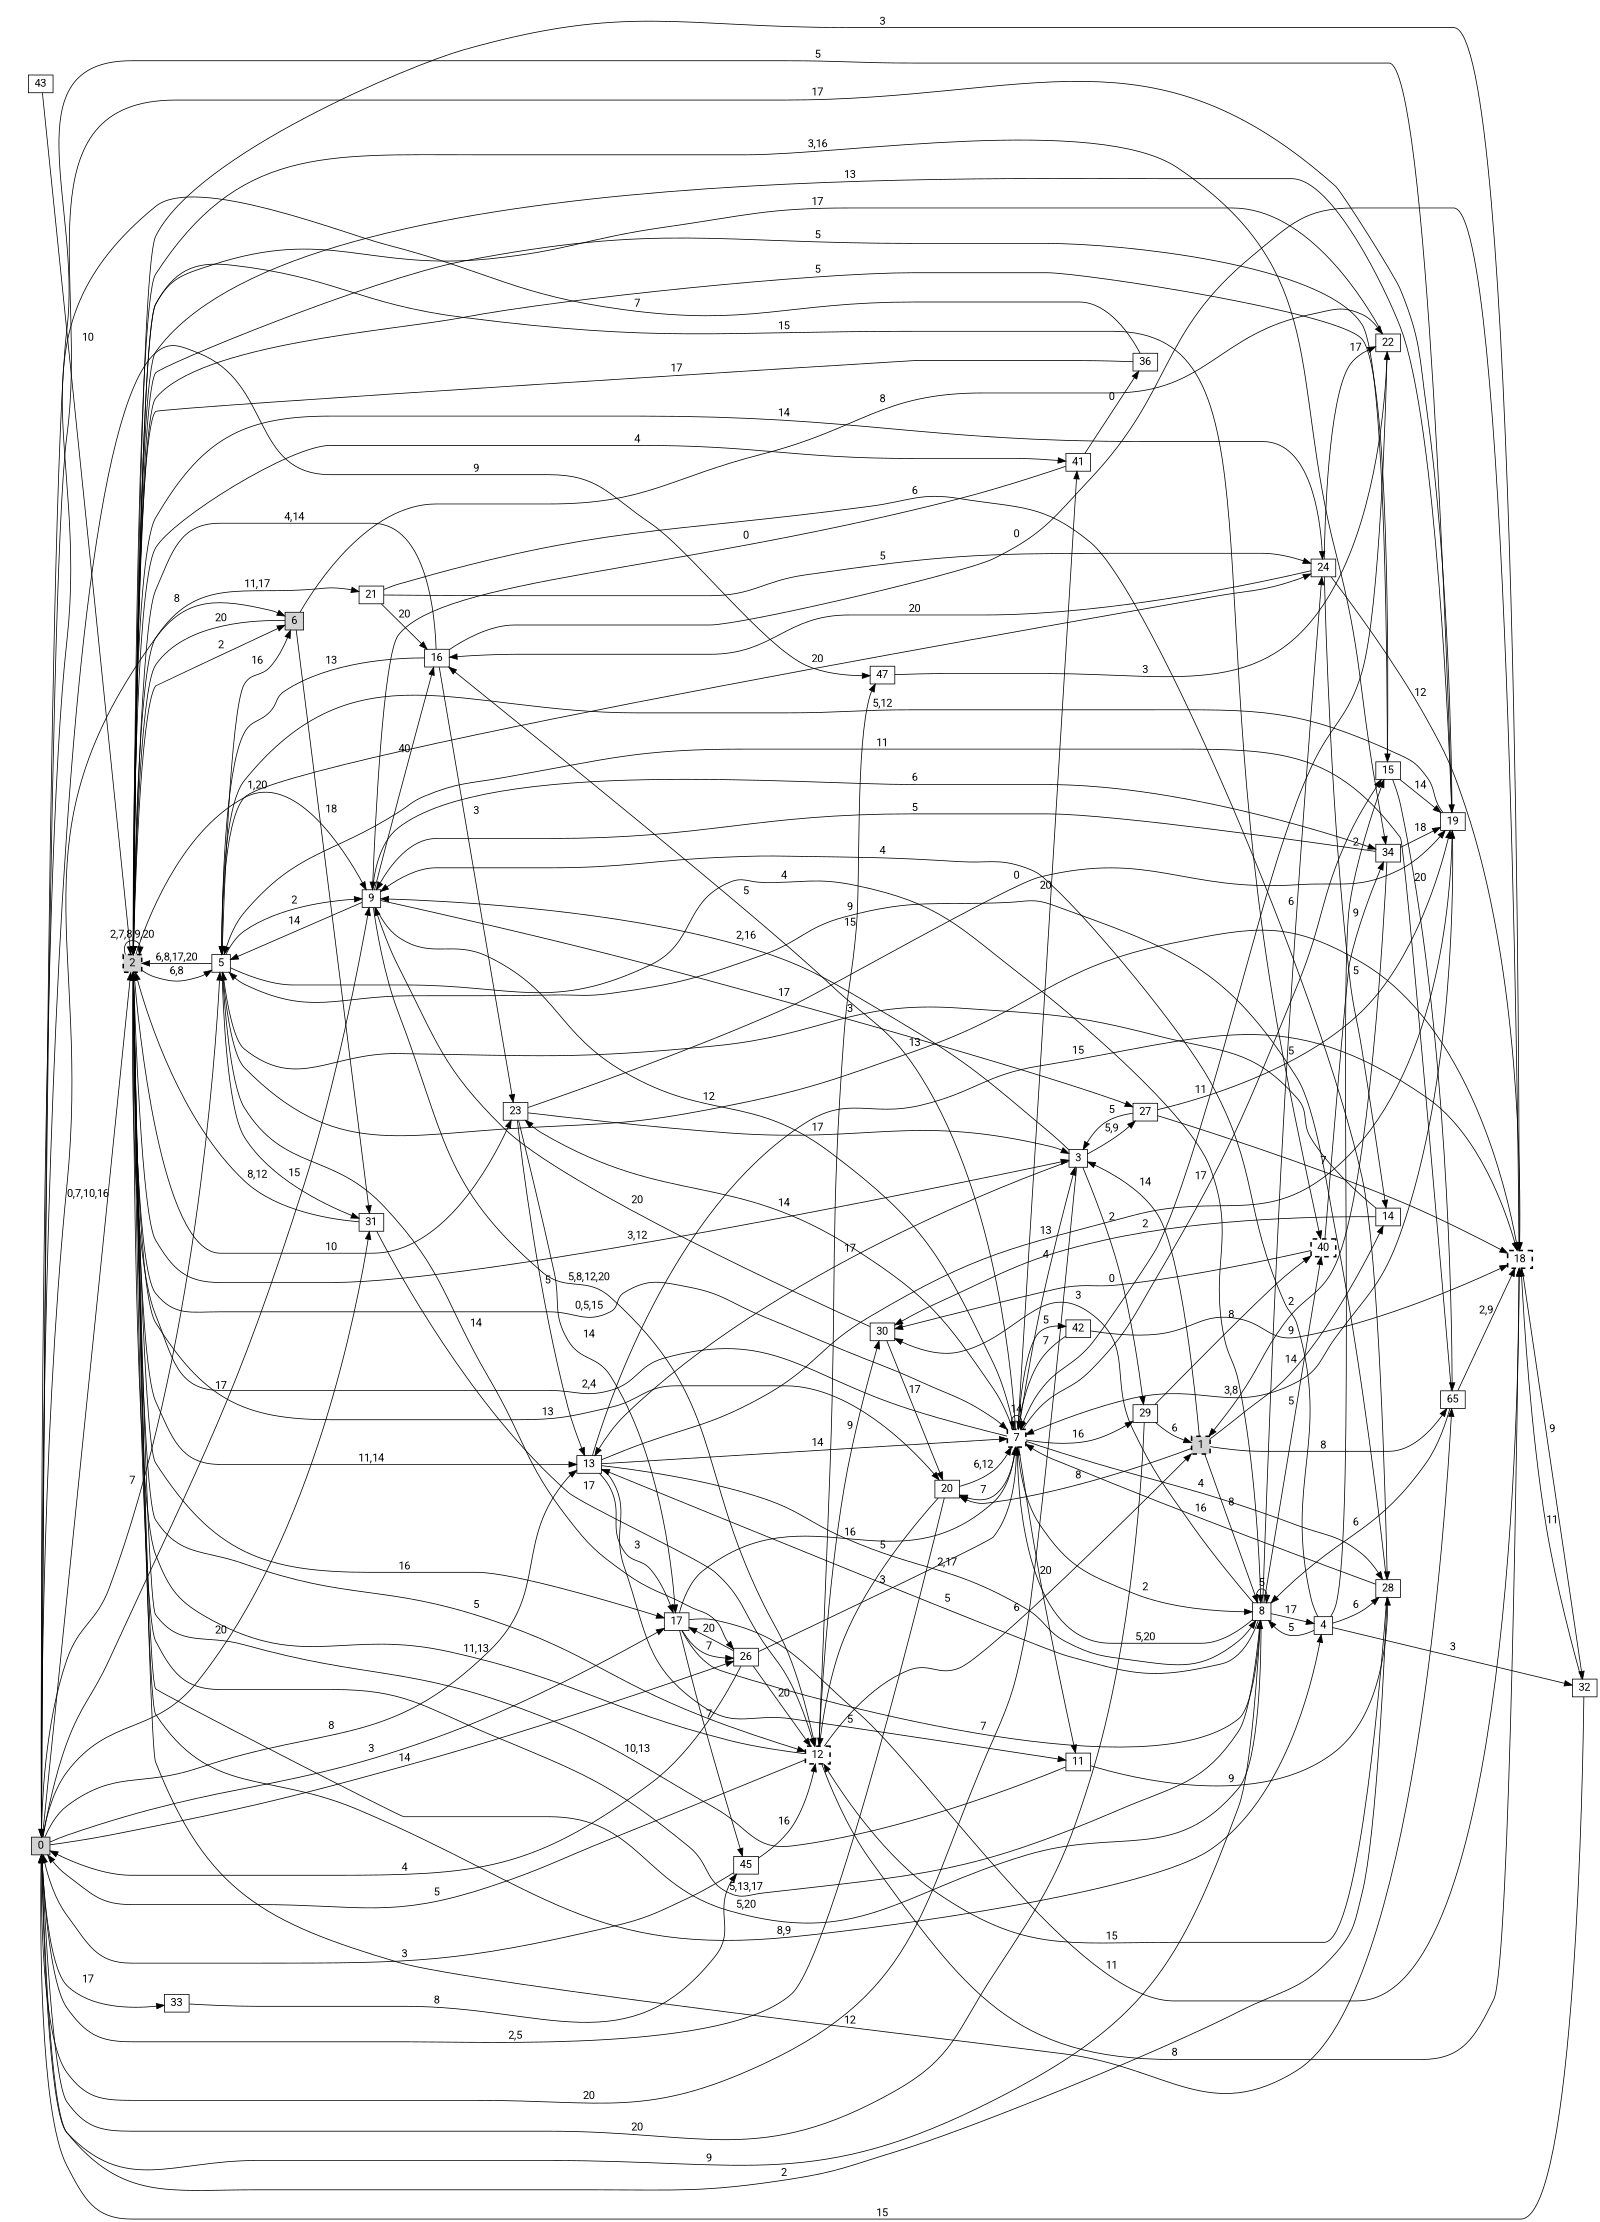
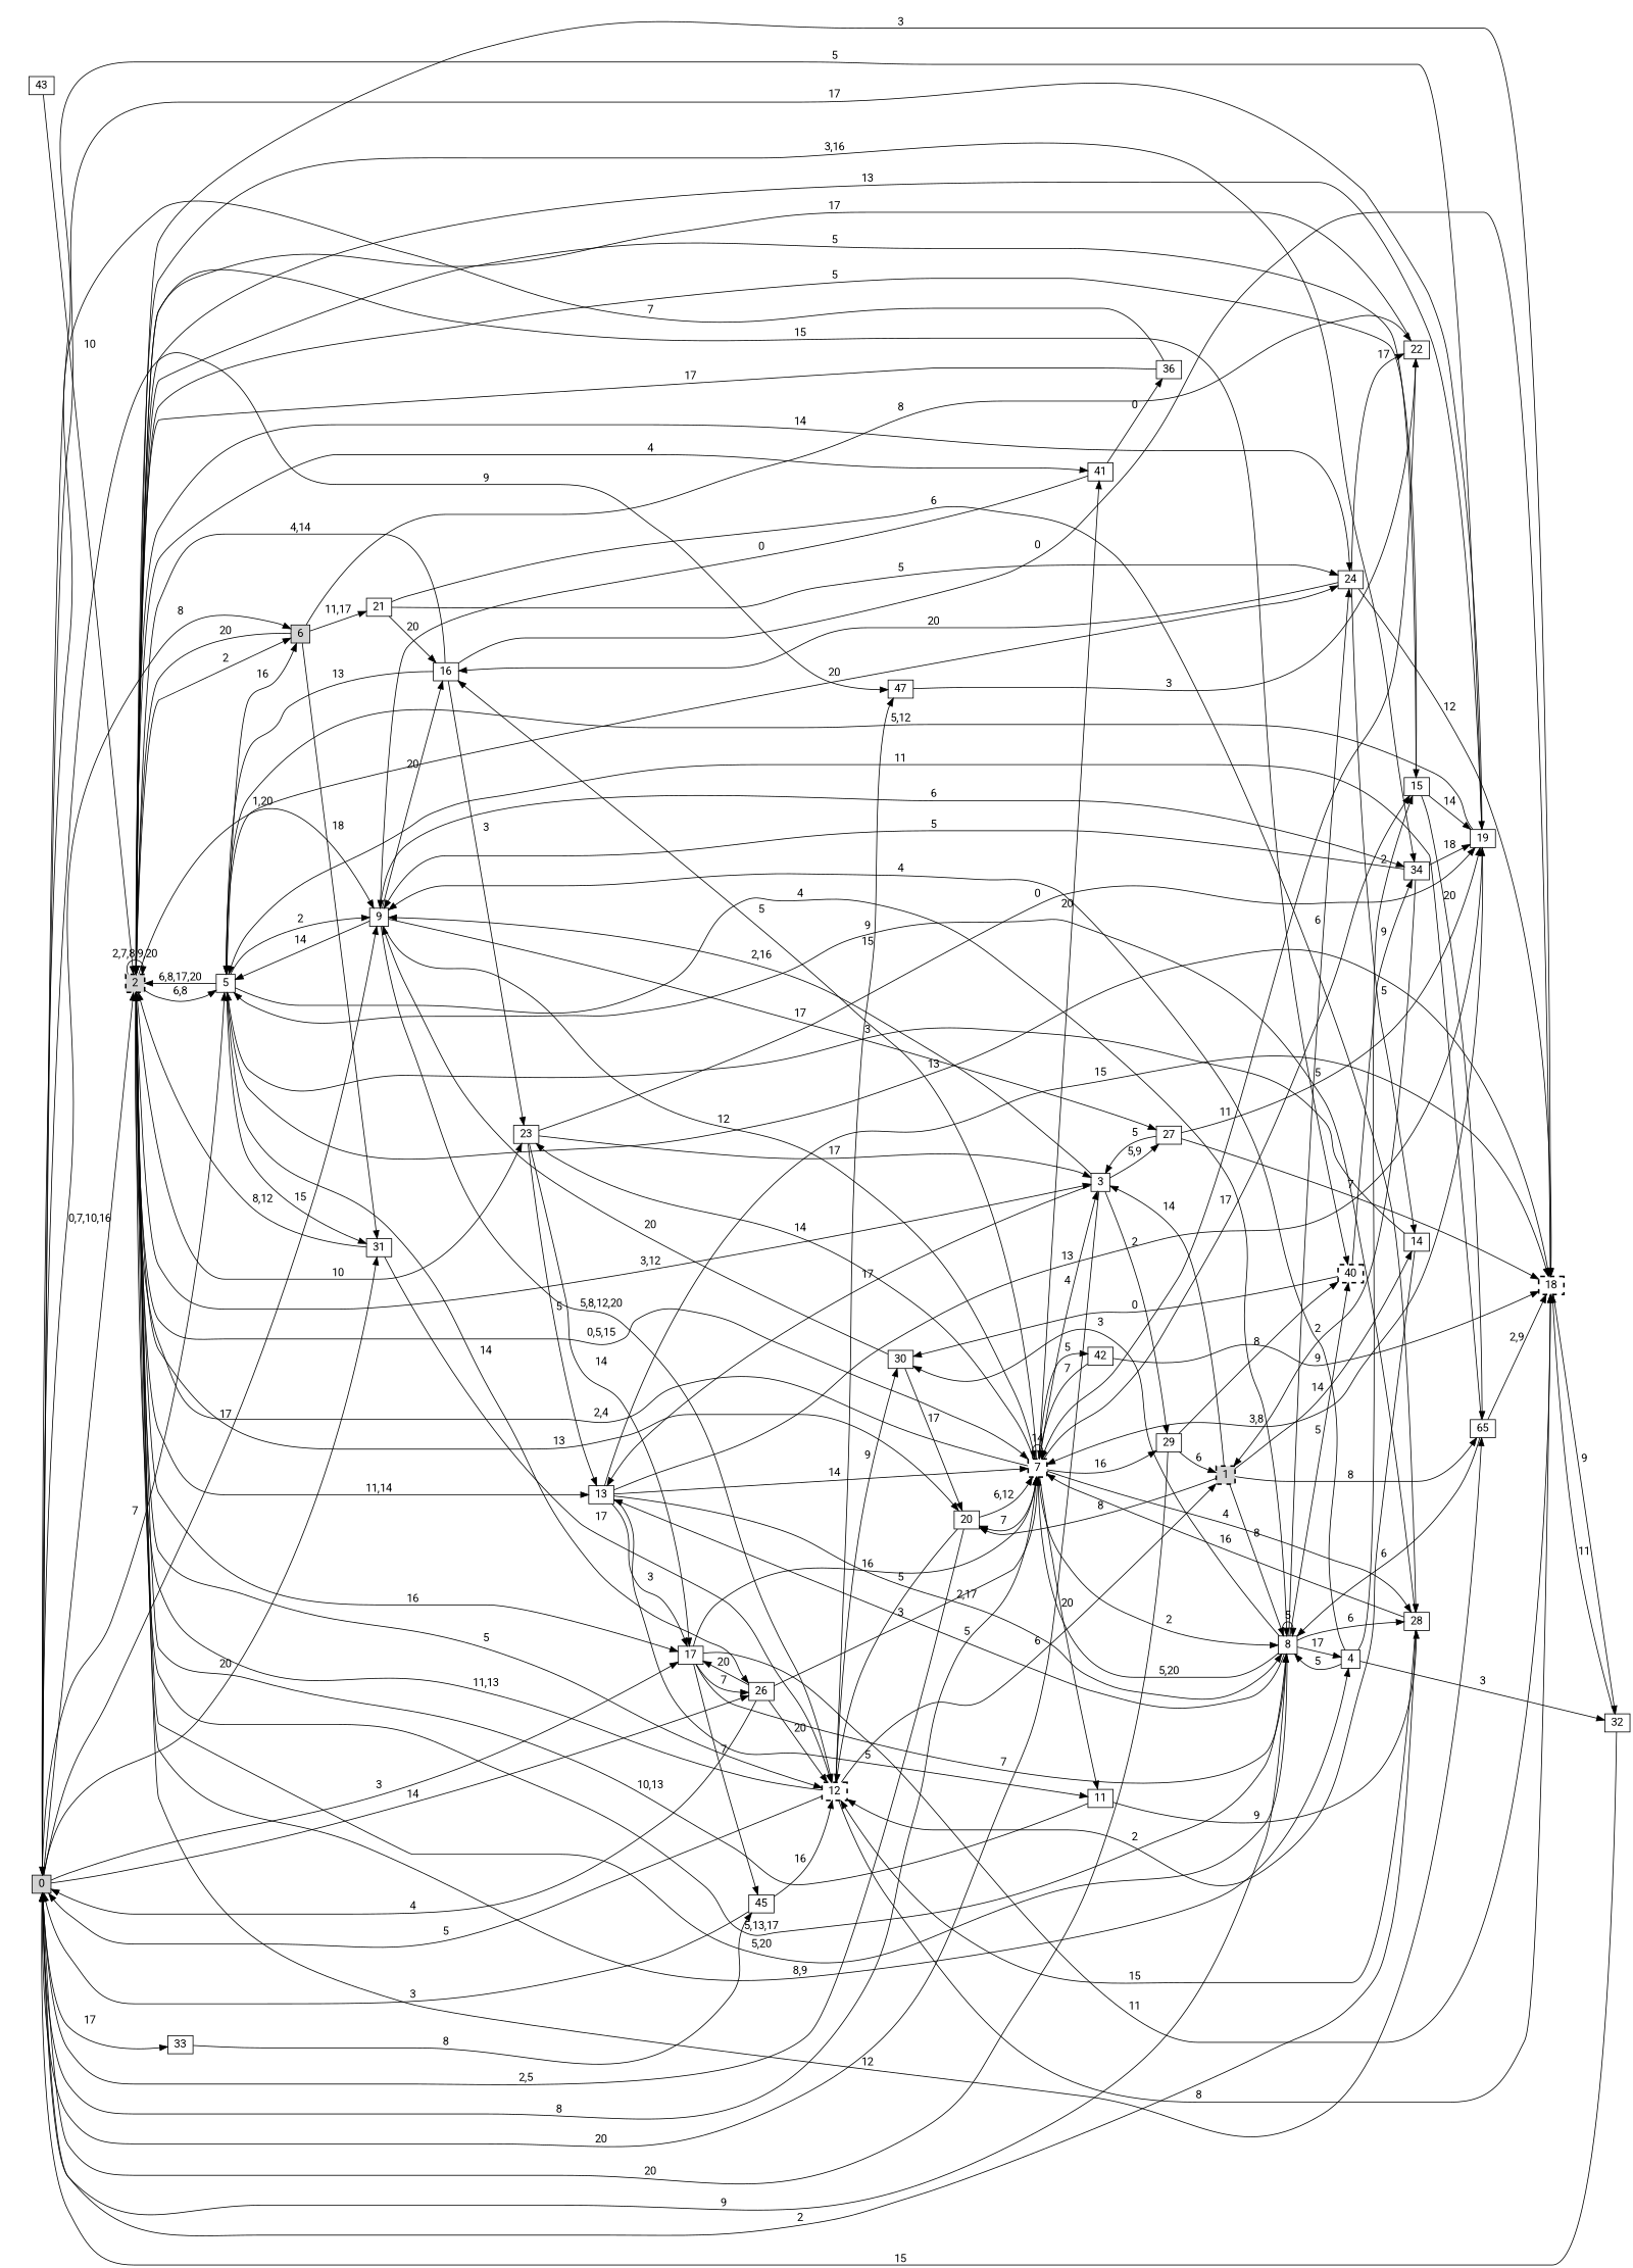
  digraph {
    fontname=Roboto
    rankdir=LR
    node [fontname=Roboto shape=box]
    edge [fontname=Roboto]
    n1 [height=0.1 label=0 style=filled width=0.1]
    n2 [height=0.1 label=2 style="filled,bold,dashed" width=0.1]
    n3 [height=0.1 label=5 width=0.1]
    n4 [height=0.1 label=9 width=0.1]
    n5 [height=0.1 label=13 width=0.1]
    n6 [height=0.1 label=17 width=0.1]
    n7 [height=0.1 label=19 width=0.1]
    n8 [height=0.1 label=26 width=0.1]
    n9 [height=0.1 label=31 width=0.1]
    n10 [height=0.1 label=33 width=0.1]
    n11 [height=0.1 label=47 width=0.1]
    n12 [height=0.1 label=6 style=filled width=0.1]
    n13 [height=0.1 label=3 width=0.1]
    n14 [height=0.1 label=8 width=0.1]
    n15 [height=0.1 label=20 width=0.1]
    n16 [height=0.1 label=65 width=0.1]
    n17 [height=0.1 label=4 width=0.1]
    n18 [height=0.1 label=7 style="bold,dashed" width=0.1]
    n19 [height=0.1 label=12 style="bold,dashed" width=0.1]
    n20 [height=0.1 label=15 width=0.1]
    n21 [height=0.1 label=21 width=0.1]
    n22 [height=0.1 label=23 width=0.1]
    n23 [height=0.1 label=24 width=0.1]
    n24 [height=0.1 label=34 width=0.1]
    n25 [height=0.1 label=40 style="bold,dashed" width=0.1]
    n26 [height=0.1 label=41 width=0.1]
    n27 [height=0.1 label=18 style="bold,dashed" width=0.1]
    n28 [height=0.1 label=27 width=0.1]
    n29 [height=0.1 label=16 width=0.1]
    n30 [height=0.1 label=11 width=0.1]
    n31 [height=0.1 label=45 width=0.1]
    n32 [height=0.1 label=22 width=0.1]
    n33 [height=0.1 label=43 width=0.1]
    n34 [height=0.1 label=1 style="filled,bold,dashed" width=0.1]
    n35 [height=0.1 label=14 width=0.1]
    n36 [height=0.1 label=29 width=0.1]
    n37 [height=0.1 label=30 width=0.1]
    n38 [height=0.1 label=28 width=0.1]
    n39 [height=0.1 label=32 width=0.1]
    n40 [height=0.1 label=42 width=0.1]
    n41 [height=0.1 label=36 width=0.1]
    n1 -> n2 [label="0,7,10,16"]
    n1 -> n3 [label=7]
    n1 -> n4 [label=17]
-   n1 -> n5 [label=8]
+   n1 -> n18 [label=8]
    n1 -> n6 [label=3]
    n1 -> n7 [label=5]
    n1 -> n8 [label=14]
    n1 -> n9 [label=20]
    n1 -> n10 [label=17]
    n1 -> n11 [label=9]
    n1 -> n12 [label=8]
    n2 -> n2 [label="2,7,8,9,20"]
    n2 -> n3 [label="6,8"]
    n2 -> n4 [label="1,20"]
    n2 -> n5 [label="11,14"]
    n2 -> n6 [label=16]
    n2 -> n12 [label=2]
    n2 -> n13 [label="3,12"]
    n2 -> n14 [label="5,13,17"]
    n2 -> n15 [label=13]
    n2 -> n16 [label=12]
    n2 -> n17 [label="8,9"]
    n2 -> n18 [label="0,5,15"]
    n2 -> n19 [label=5]
    n2 -> n20 [label=5]
-   n2 -> n21 [label="11,17"]
+   n12 -> n21 [label="11,17"]
    n2 -> n22 [label=10]
    n2 -> n23 [label=14]
    n2 -> n24 [label="3,16"]
    n2 -> n25 [label=15]
    n2 -> n26 [label=4]
    n3 -> n2 [label="6,8,17,20"]
    n3 -> n4 [label=2]
    n3 -> n8 [label=14]
    n3 -> n9 [label=15]
    n3 -> n12 [label=16]
    n3 -> n14 [label=4]
    n3 -> n23 [label=20]
    n3 -> n27 [label=13]
    n4 -> n3 [label=14]
    n4 -> n18 [label=12]
    n4 -> n19 [label="5,8,12,20"]
    n4 -> n24 [label=6]
    n4 -> n28 [label=17]
-   n4 -> n29 [label=40]
+   n4 -> n29 [label=20]
    n5 -> n6 [label=3]
    n5 -> n7 [label=13]
    n5 -> n14 [label="2,17"]
    n5 -> n18 [label=14]
    n5 -> n27 [label=15]
    n5 -> n30 [label=5]
    n6 -> n8 [label=7]
    n6 -> n14 [label=7]
    n6 -> n18 [label=16]
    n6 -> n27 [label=11]
    n6 -> n31 [label=7]
    n7 -> n1 [label=17]
    n7 -> n2 [label=13]
    n7 -> n3 [label="5,12"]
    n7 -> n18 [label="3,8"]
    n8 -> n1 [label=4]
    n8 -> n6 [label=20]
    n8 -> n18 [label=3]
    n8 -> n19 [label=20]
    n9 -> n2 [label="8,12"]
    n9 -> n19 [label=17]
    n10 -> n31 [label=8]
    n11 -> n32 [label=3]
    n12 -> n2 [label=20]
    n12 -> n9 [label=18]
    n12 -> n32 [label=8]
    n13 -> n1 [label=20]
    n13 -> n4 [label="2,16"]
    n13 -> n5 [label=17]
    n13 -> n28 [label="5,9"]
    n13 -> n36 [label=2]
    n14 -> n1 [label=9]
    n14 -> n2 [label="5,20"]
    n14 -> n5 [label=5]
    n14 -> n14 [label=5]
    n14 -> n17 [label=17]
    n14 -> n18 [label="5,20"]
    n14 -> n23 [label=6]
    n14 -> n25 [label=5]
    n14 -> n37 [label=3]
    n15 -> n1 [label="2,5"]
    n15 -> n18 [label="6,12"]
    n15 -> n19 [label=5]
    n16 -> n3 [label=11]
    n16 -> n14 [label=6]
    n16 -> n27 [label="2,9"]
    n17 -> n4 [label=4]
    n17 -> n14 [label=5]
    n17 -> n20 [label=2]
-   n17 -> n38 [label=6]
+   n14 -> n38 [label=6]
    n17 -> n39 [label=3]
    n18 -> n2 [label="2,4"]
    n18 -> n13 [label=4]
    n18 -> n14 [label=2]
    n18 -> n15 [label=7]
    n18 -> n18 [label=14]
    n18 -> n20 [label=17]
    n18 -> n22 [label=14]
    n18 -> n26 [label=20]
    n18 -> n29 [label=5]
    n18 -> n30 [label=20]
    n18 -> n36 [label=16]
    n18 -> n38 [label=4]
    n18 -> n40 [label=5]
    n19 -> n1 [label=5]
    n19 -> n2 [label="11,13"]
    n19 -> n11 [label=15]
    n19 -> n27 [label=8]
    n19 -> n34 [label=6]
    n19 -> n37 [label=9]
    n20 -> n2 [label=5]
    n20 -> n7 [label=14]
    n20 -> n16 [label=20]
    n21 -> n23 [label=5]
    n21 -> n29 [label=20]
    n21 -> n38 [label=6]
    n22 -> n5 [label=5]
    n22 -> n6 [label=14]
    n22 -> n7 [label=0]
    n22 -> n13 [label=17]
    n23 -> n27 [label=12]
    n23 -> n29 [label=20]
    n23 -> n32 [label=17]
    n23 -> n35 [label=5]
    n24 -> n4 [label=5]
    n24 -> n7 [label=18]
    n24 -> n34 [label=2]
    n25 -> n24 [label=9]
    n25 -> n37 [label=0]
    n26 -> n4 [label=0]
    n26 -> n41 [label=0]
    n27 -> n2 [label=3]
    n27 -> n39 [label=9]
    n28 -> n7 [label=5]
    n28 -> n13 [label=5]
    n28 -> n27 [label=7]
    n29 -> n2 [label="4,14"]
    n29 -> n3 [label=13]
    n29 -> n22 [label=3]
    n29 -> n27 [label=0]
    n30 -> n2 [label="10,13"]
    n30 -> n38 [label=9]
    n31 -> n1 [label=3]
    n31 -> n19 [label=16]
    n32 -> n2 [label=17]
    n32 -> n18 [label=11]
    n33 -> n2 [label=10]
    n34 -> n13 [label=14]
    n34 -> n14 [label=8]
    n34 -> n15 [label=8]
    n34 -> n16 [label=8]
    n34 -> n35 [label=14]
    n35 -> n3 [label=3]
-   n35 -> n37 [label=2]
+   n35 -> n19 [label=2]
    n36 -> n1 [label=20]
    n36 -> n25 [label=8]
    n36 -> n34 [label=6]
    n37 -> n4 [label=20]
    n37 -> n15 [label=17]
    n38 -> n1 [label=2]
    n38 -> n3 [label=9]
    n38 -> n18 [label=16]
    n38 -> n19 [label=15]
    n39 -> n1 [label=15]
    n39 -> n27 [label=11]
    n40 -> n18 [label=7]
    n40 -> n27 [label=9]
    n41 -> n1 [label=7]
    n41 -> n2 [label=17]
  }
